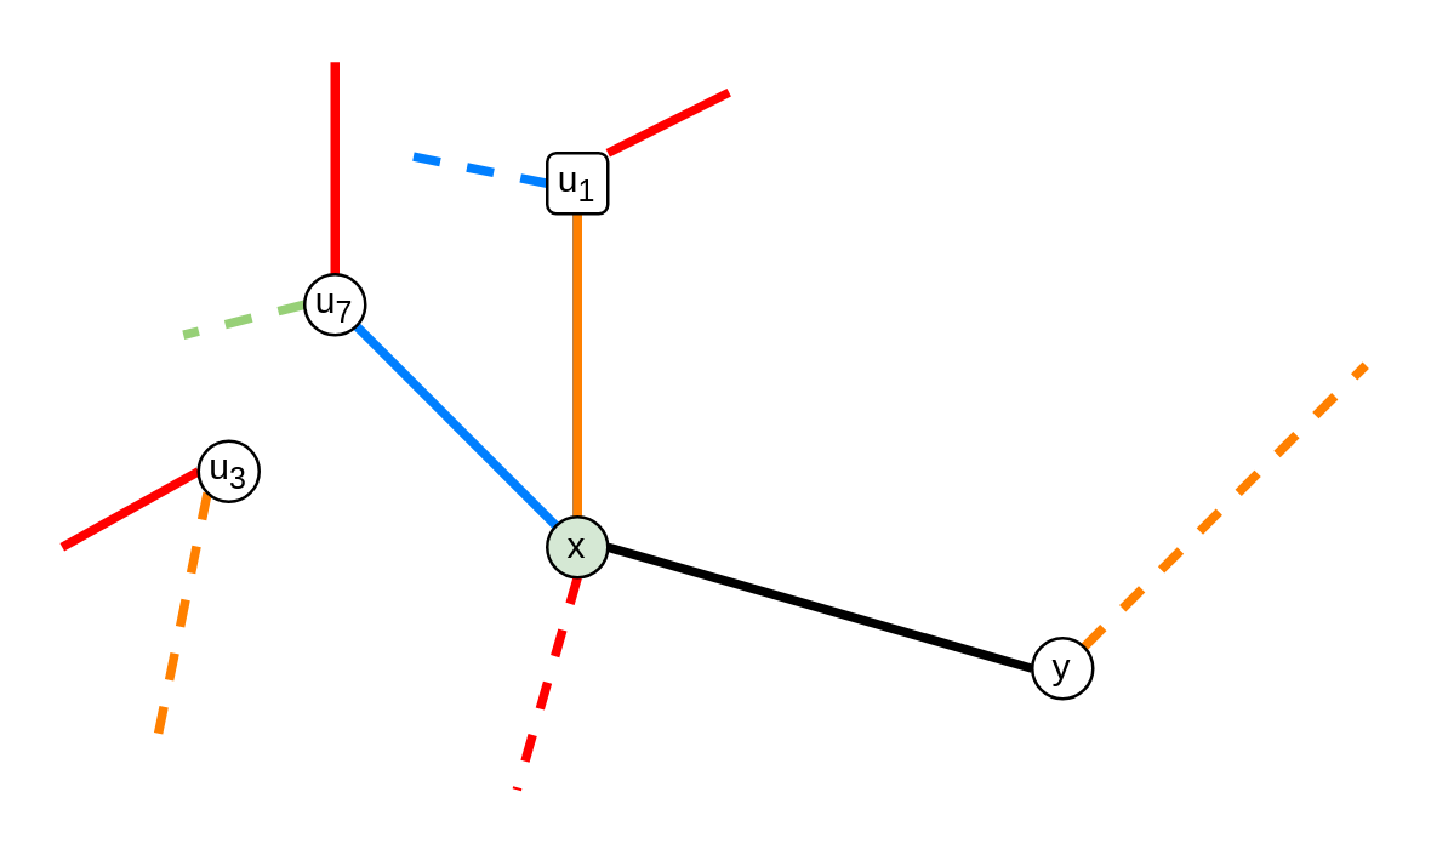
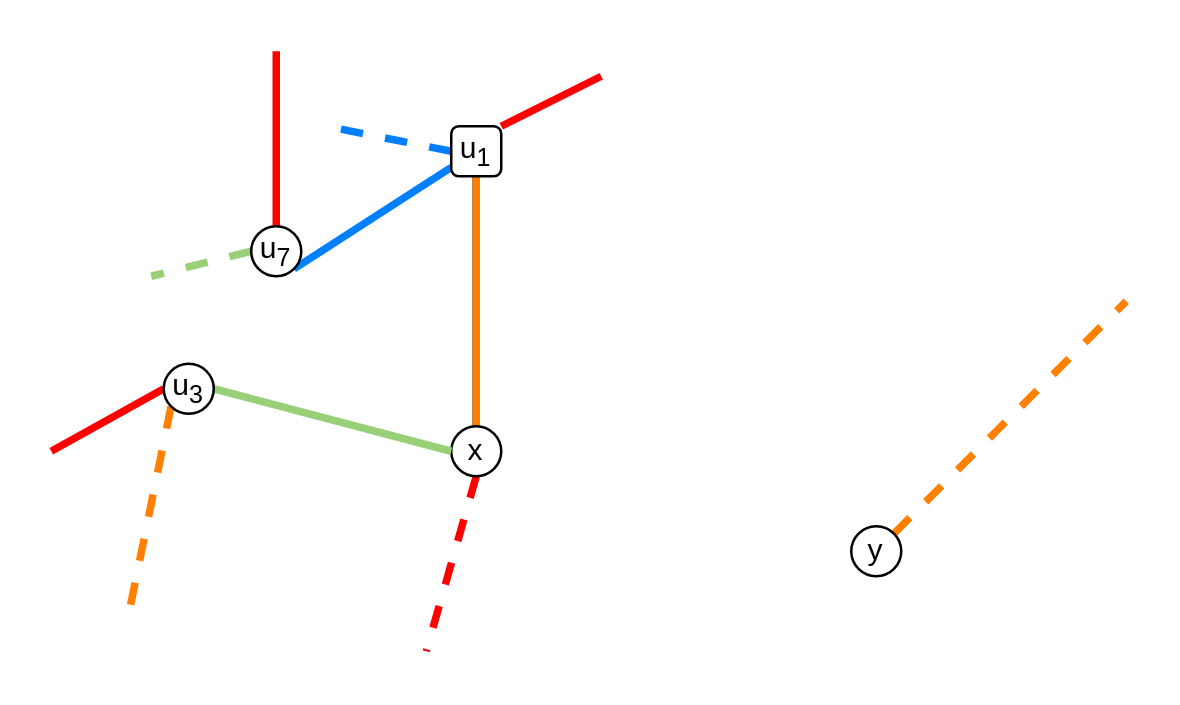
  <mxCell id="0" />
  <mxCell id="1" parent="0" />
  <mxCell id="2" style="edgeStyle=none;rounded=0;orthogonalLoop=1;jettySize=auto;html=1;exitX=0;exitY=0.5;exitDx=0;exitDy=0;dashed=1;endArrow=none;endFill=0;strokeWidth=3;strokeColor=#97D077;" edge="1" parent="1" source="5"><mxGeometry relative="1" as="geometry"><mxPoint x="60" y="110" as="targetPoint" /></mxGeometry></mxCell>
- <mxCell id="3" style="edgeStyle=none;rounded=0;orthogonalLoop=1;jettySize=auto;html=1;exitX=1;exitY=1;exitDx=0;exitDy=0;entryX=0;entryY=0;entryDx=0;entryDy=0;endArrow=none;endFill=0;strokeWidth=3;strokeColor=#007FFF;" edge="1" parent="1" source="5" target="10"><mxGeometry relative="1" as="geometry" /></mxCell>
+ <mxCell id="3" style="edgeStyle=none;rounded=0;orthogonalLoop=1;jettySize=auto;html=1;exitX=1;exitY=1;exitDx=0;exitDy=0;endArrow=none;endFill=0;strokeWidth=3;strokeColor=#007FFF;" edge="1" parent="1" source="5" target="13"><mxGeometry relative="1" as="geometry" /></mxCell>
  <mxCell id="4" style="edgeStyle=none;rounded=0;orthogonalLoop=1;jettySize=auto;html=1;exitX=0.5;exitY=0;exitDx=0;exitDy=0;endArrow=none;endFill=0;strokeWidth=3;strokeColor=#FF0000;" edge="1" parent="1" source="5"><mxGeometry relative="1" as="geometry"><mxPoint x="110" y="20" as="targetPoint" /></mxGeometry></mxCell>
  <mxCell id="5" value="&lt;span&gt;u&lt;/span&gt;&lt;sub&gt;7&lt;/sub&gt;" style="ellipse;whiteSpace=wrap;html=1;aspect=fixed;" vertex="1" parent="1"><mxGeometry x="100" y="90" width="20" height="20" as="geometry" /></mxCell>
  <mxCell id="6" style="edgeStyle=none;rounded=0;orthogonalLoop=1;jettySize=auto;html=1;exitX=0.5;exitY=1;exitDx=0;exitDy=0;dashed=1;endArrow=none;endFill=0;strokeWidth=3;strokeColor=#FF0000;" edge="1" parent="1" source="10"><mxGeometry relative="1" as="geometry"><mxPoint x="170" y="260" as="targetPoint" /></mxGeometry></mxCell>
- <mxCell id="7" style="edgeStyle=none;rounded=0;orthogonalLoop=1;jettySize=auto;html=1;exitX=1;exitY=0.5;exitDx=0;exitDy=0;entryX=0;entryY=0.5;entryDx=0;entryDy=0;endArrow=none;endFill=0;strokeWidth=3;" edge="1" parent="1" source="10" target="19"><mxGeometry relative="1" as="geometry" /></mxCell>
  <mxCell id="8" style="edgeStyle=none;rounded=0;orthogonalLoop=1;jettySize=auto;html=1;exitX=0.5;exitY=0;exitDx=0;exitDy=0;entryX=0.5;entryY=1;entryDx=0;entryDy=0;endArrow=none;endFill=0;strokeColor=#000000;strokeWidth=3;" edge="1" parent="1" source="10" target="13"><mxGeometry relative="1" as="geometry" /></mxCell>
  <mxCell id="9" value="" style="edgeStyle=none;rounded=0;orthogonalLoop=1;jettySize=auto;html=1;endArrow=none;endFill=0;strokeWidth=3;strokeColor=#FF8000;" edge="1" parent="1" source="10" target="13"><mxGeometry relative="1" as="geometry" /></mxCell>
- <mxCell id="10" value="x" style="ellipse;whiteSpace=wrap;html=1;aspect=fixed;fillColor=#d5e8d4;" vertex="1" parent="1"><mxGeometry x="180" y="170" width="20" height="20" as="geometry" /></mxCell>
+ <mxCell id="10" value="x" style="ellipse;whiteSpace=wrap;html=1;aspect=fixed;" vertex="1" parent="1"><mxGeometry x="180" y="170" width="20" height="20" as="geometry" /></mxCell>
  <mxCell id="11" style="edgeStyle=none;rounded=0;orthogonalLoop=1;jettySize=auto;html=1;exitX=0;exitY=0.5;exitDx=0;exitDy=0;dashed=1;endArrow=none;endFill=0;strokeWidth=3;strokeColor=#007FFF;" edge="1" parent="1" source="13"><mxGeometry relative="1" as="geometry"><mxPoint x="130" y="50" as="targetPoint" /></mxGeometry></mxCell>
  <mxCell id="12" style="edgeStyle=none;rounded=0;orthogonalLoop=1;jettySize=auto;html=1;exitX=1;exitY=0;exitDx=0;exitDy=0;endArrow=none;endFill=0;strokeWidth=3;strokeColor=#FF0000;" edge="1" parent="1" source="13"><mxGeometry relative="1" as="geometry"><mxPoint x="240" y="30" as="targetPoint" /></mxGeometry></mxCell>
  <mxCell id="13" value="u&lt;sub&gt;1&lt;/sub&gt;" style="whiteSpace=wrap;html=1;aspect=fixed;rounded=1;" vertex="1" parent="1"><mxGeometry x="180" y="50" width="20" height="20" as="geometry" /></mxCell>
  <mxCell id="14" style="edgeStyle=none;rounded=0;orthogonalLoop=1;jettySize=auto;html=1;exitX=0;exitY=1;exitDx=0;exitDy=0;dashed=1;endArrow=none;endFill=0;strokeColor=#FF8000;strokeWidth=3;" edge="1" parent="1" source="17"><mxGeometry relative="1" as="geometry"><mxPoint x="50" y="250" as="targetPoint" /></mxGeometry></mxCell>
+ <mxCell id="15" style="edgeStyle=none;rounded=0;orthogonalLoop=1;jettySize=auto;html=1;exitX=1;exitY=0.5;exitDx=0;exitDy=0;entryX=0;entryY=0.5;entryDx=0;entryDy=0;endArrow=none;endFill=0;strokeWidth=3;strokeColor=#97D077;" edge="1" parent="1" source="17" target="10"><mxGeometry relative="1" as="geometry" /></mxCell>
  <mxCell id="16" style="edgeStyle=none;rounded=0;orthogonalLoop=1;jettySize=auto;html=1;exitX=0;exitY=0.5;exitDx=0;exitDy=0;endArrow=none;endFill=0;strokeWidth=3;strokeColor=#FF0000;" edge="1" parent="1" source="17"><mxGeometry relative="1" as="geometry"><mxPoint x="20" y="180" as="targetPoint" /></mxGeometry></mxCell>
  <mxCell id="17" value="u&lt;sub&gt;3&lt;/sub&gt;" style="ellipse;whiteSpace=wrap;html=1;aspect=fixed;" vertex="1" parent="1"><mxGeometry x="65" y="145" width="20" height="20" as="geometry" /></mxCell>
  <mxCell id="18" style="rounded=0;orthogonalLoop=1;jettySize=auto;html=1;exitX=1;exitY=0;exitDx=0;exitDy=0;endArrow=none;endFill=0;strokeWidth=3;dashed=1;strokeColor=#FF8000;" edge="1" parent="1" source="19"><mxGeometry relative="1" as="geometry"><mxPoint x="450" y="120" as="targetPoint" /></mxGeometry></mxCell>
  <mxCell id="19" value="y" style="ellipse;whiteSpace=wrap;html=1;aspect=fixed;" vertex="1" parent="1"><mxGeometry x="340" y="210" width="20" height="20" as="geometry" /></mxCell>
